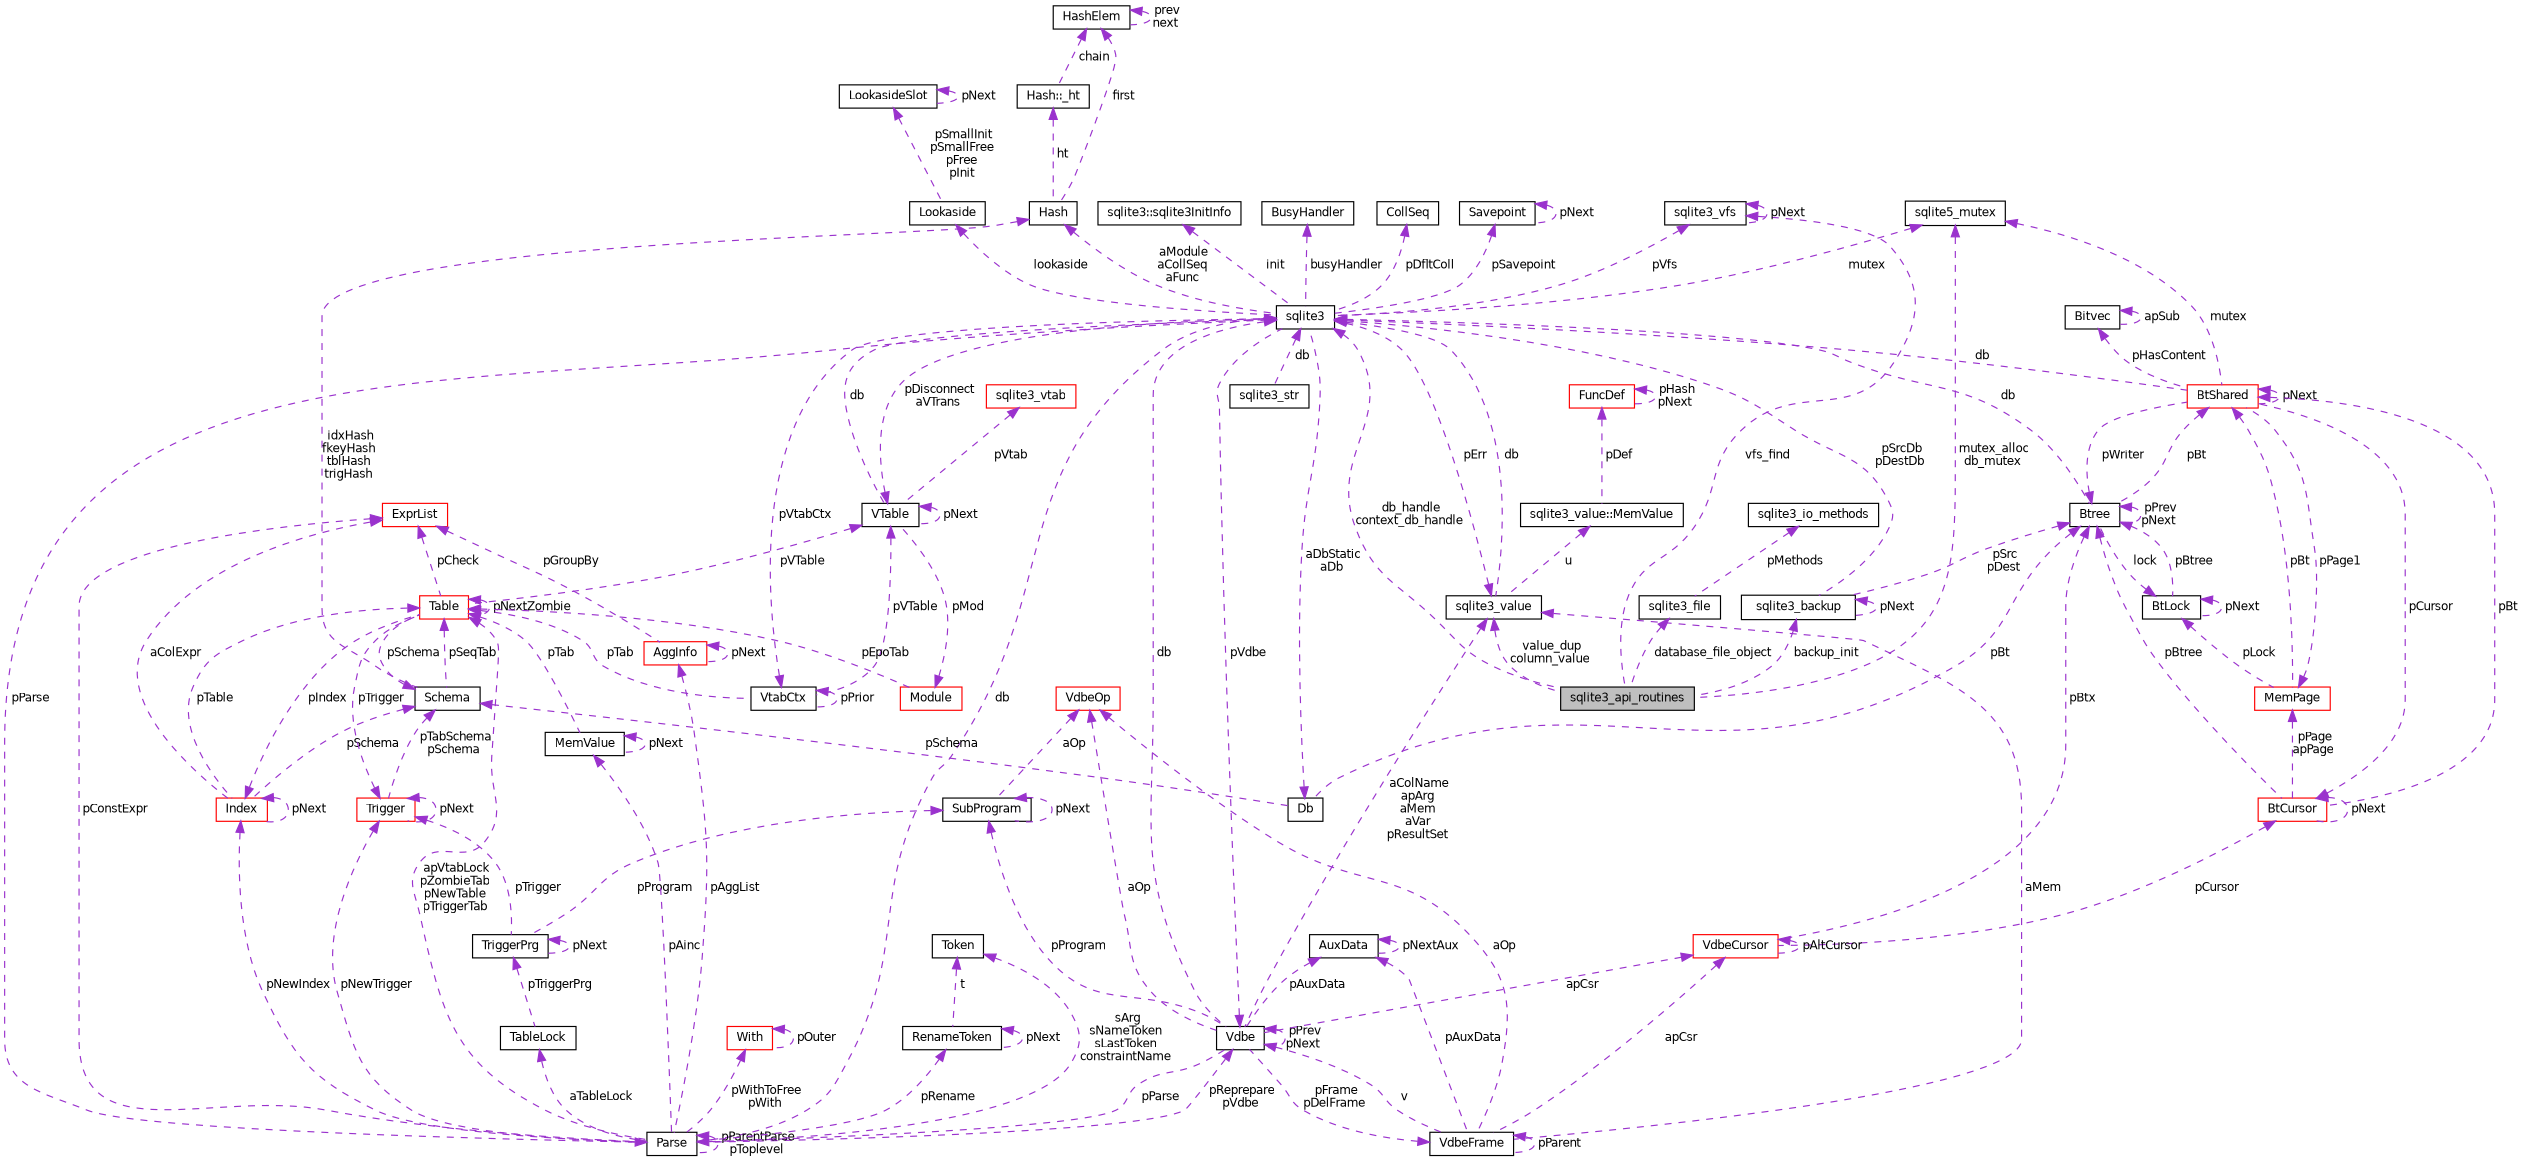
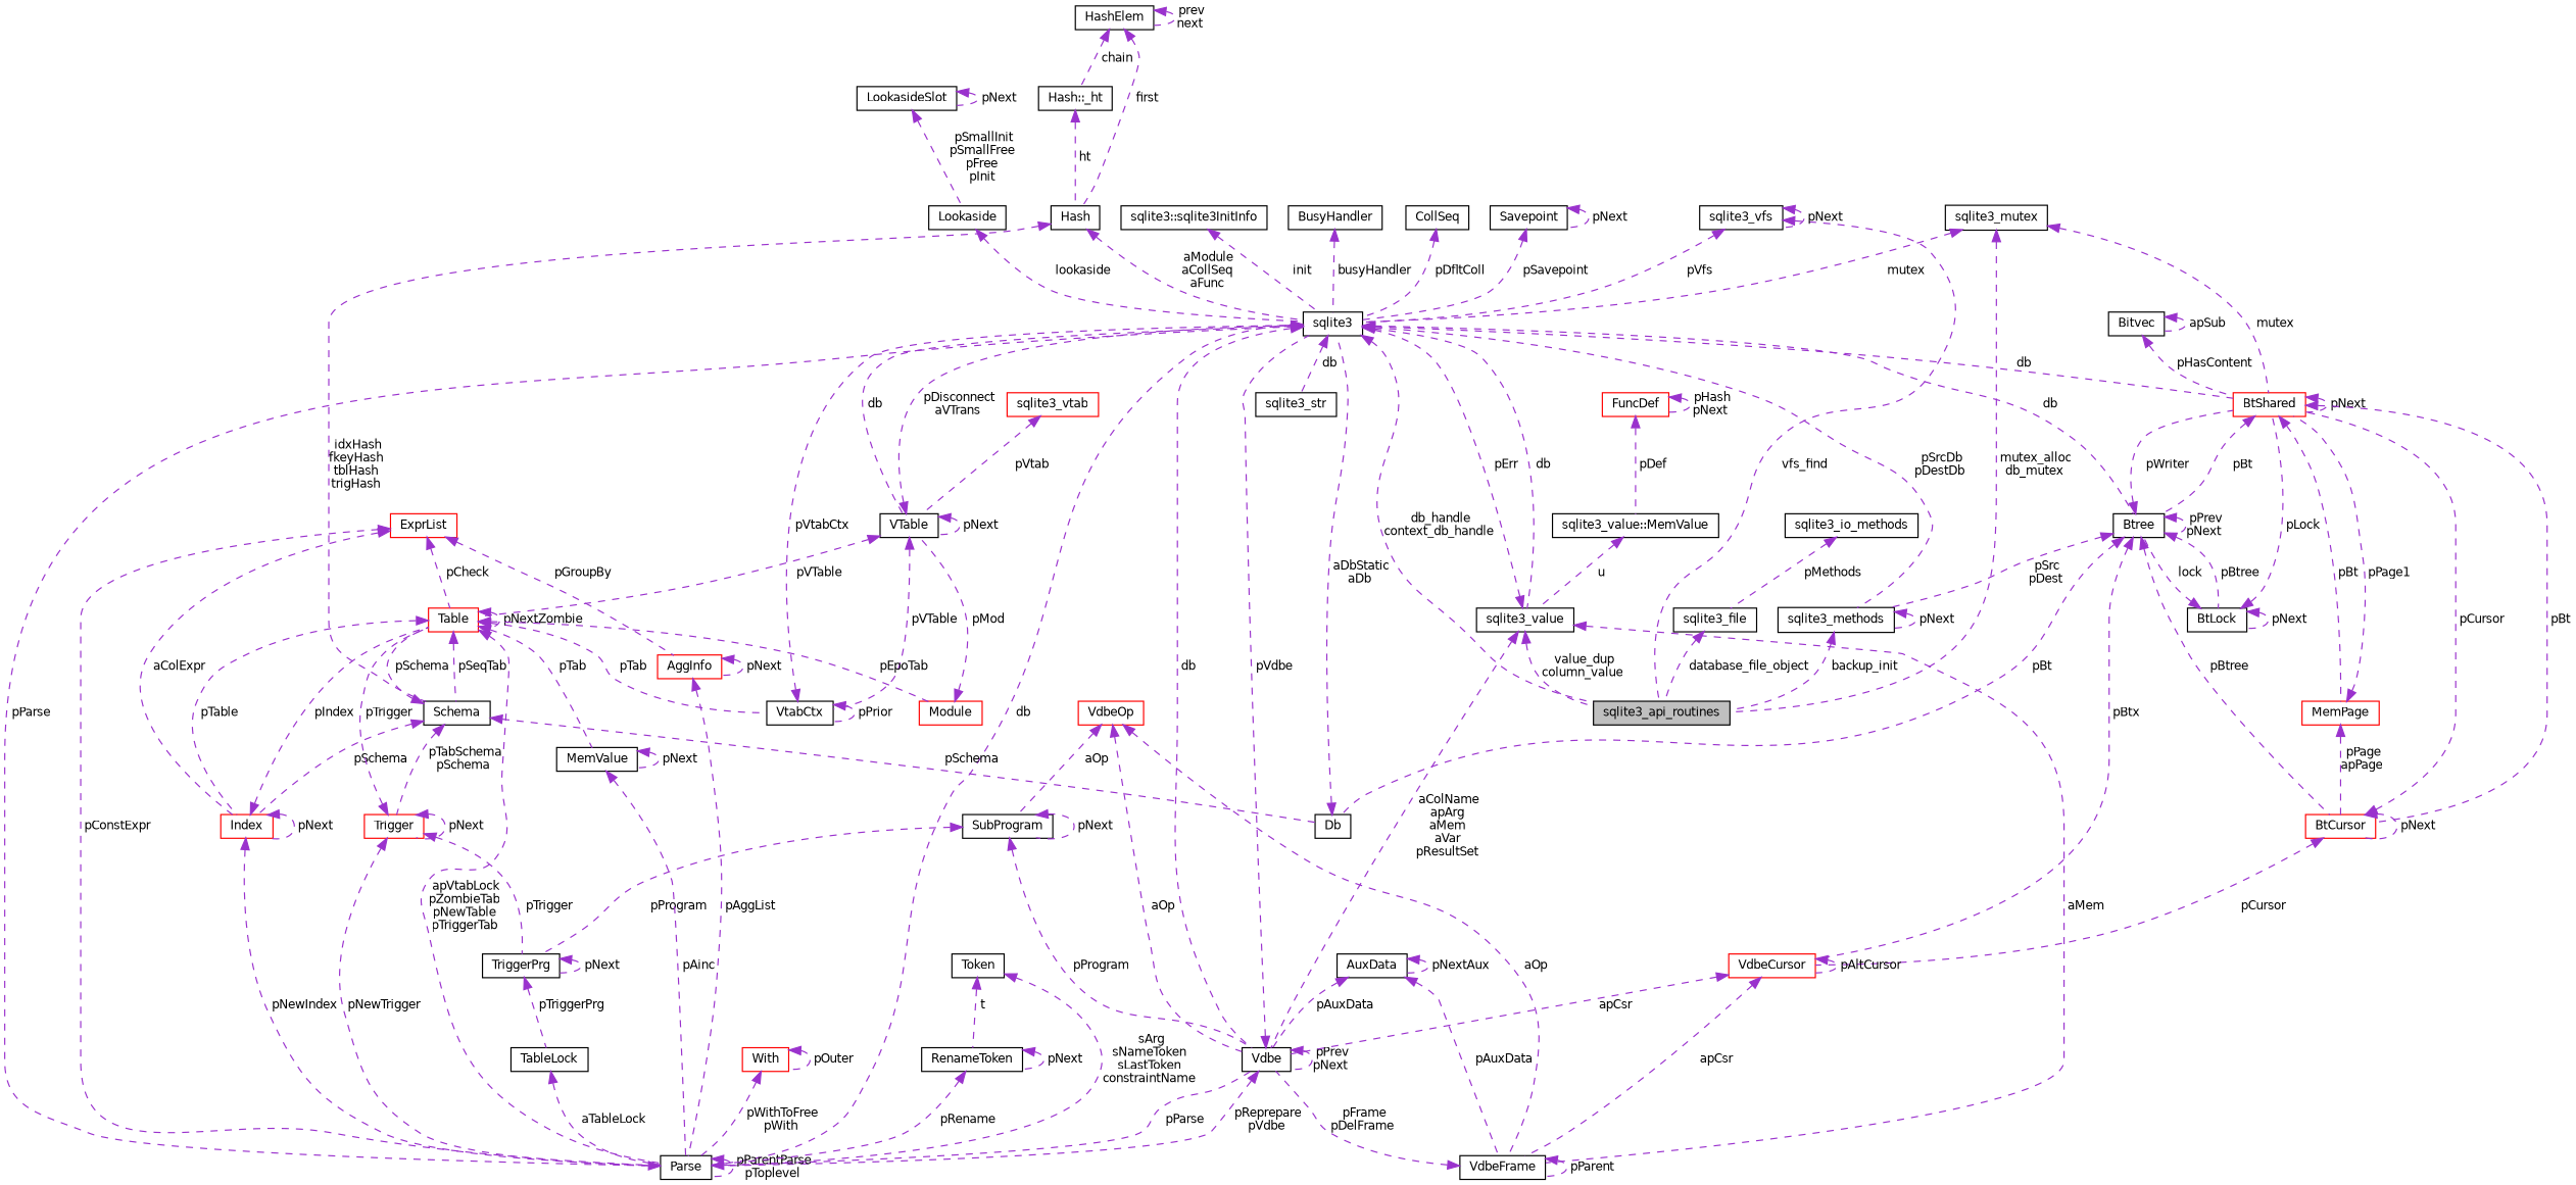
  digraph {
    node [color=black fillcolor=white fontname=Helvetica fontsize=10 shape=record style=filled]
    edge [color=darkorchid3 dir=back fontname=Helvetica fontsize=10 labelfontname=Helvetica labelfontsize=10 style=dashed]
    n1 [fillcolor=grey75 fontcolor=black height=0.2 label=sqlite3_api_routines width=0.4]
    n2 [height=0.2 label=sqlite3_str width=0.4]
    n3 [height=0.2 label=sqlite3 width=0.4]
    n4 [height=0.2 label=Vdbe width=0.4]
    n5 [height=0.2 label=sqlite3_value width=0.4]
    n6 [color=red height=0.2 label=BtShared width=0.4]
    n7 [height=0.2 label=Btree width=0.4]
    n8 [height=0.2 label=Parse width=0.4]
    n9 [height=0.2 label=VTable width=0.4]
-   n10 [height=0.2 label=sqlite3_backup width=0.4]
+   n10 [height=0.2 label=sqlite3_methods width=0.4]
    n11 [height=0.2 label=VdbeFrame width=0.4]
    n12 [color=red height=0.2 label=BtCursor width=0.4]
    n13 [color=red height=0.2 label=MemPage width=0.4]
    n14 [color=red height=0.2 label=VdbeCursor width=0.4]
    n15 [height=0.2 label=BtLock width=0.4]
    n16 [height=0.2 label=Db width=0.4]
    n17 [color=red height=0.2 label=Table width=0.4]
    n18 [height=0.2 label=VtabCtx width=0.4]
    n19 [height=0.2 label="sqlite3_value::MemValue" width=0.4]
    n20 [color=red height=0.2 label=FuncDef width=0.4]
    n21 [height=0.2 label=AuxData width=0.4]
    n22 [height=0.2 label=Bitvec width=0.4]
-   n23 [height=0.2 label=sqlite5_mutex width=0.4]
+   n23 [height=0.2 label=sqlite3_mutex width=0.4]
    n24 [color=red height=0.2 label=VdbeOp width=0.4]
    n25 [height=0.2 label=SubProgram width=0.4]
    n26 [height=0.2 label=TriggerPrg width=0.4]
    n27 [height=0.2 label=TableLock width=0.4]
    n28 [color=red height=0.2 label=AggInfo width=0.4]
    n29 [color=red height=0.2 label=ExprList width=0.4]
    n30 [color=red height=0.2 label=Index width=0.4]
    n31 [height=0.2 label=Schema width=0.4]
    n32 [color=red height=0.2 label=Module width=0.4]
    n33 [height=0.2 label=MemValue width=0.4]
    n34 [height=0.2 label=Token width=0.4]
    n35 [height=0.2 label=RenameToken width=0.4]
    n36 [color=red height=0.2 label=With width=0.4]
    n37 [color=red height=0.2 label=Trigger width=0.4]
    n38 [height=0.2 label=Hash width=0.4]
    n39 [height=0.2 label="Hash::_ht" width=0.4]
    n40 [height=0.2 label=HashElem width=0.4]
    n41 [color=red height=0.2 label=sqlite3_vtab width=0.4]
    n42 [height=0.2 label=Savepoint width=0.4]
    n43 [height=0.2 label=Lookaside width=0.4]
    n44 [height=0.2 label=LookasideSlot width=0.4]
    n45 [height=0.2 label=sqlite3_vfs width=0.4]
    n46 [height=0.2 label="sqlite3::sqlite3InitInfo" width=0.4]
    n47 [height=0.2 label=BusyHandler width=0.4]
    n48 [height=0.2 label=CollSeq width=0.4]
    n49 [height=0.2 label=sqlite3_file width=0.4]
    n50 [height=0.2 label=sqlite3_io_methods width=0.4]
    n3 -> n1 [label=" db_handle\ncontext_db_handle"]
    n3 -> n2 [label=" db"]
    n3 -> n4 [label=" db"]
    n3 -> n5 [label=" db"]
    n3 -> n6 [label=" db"]
    n3 -> n7 [label=" db"]
    n3 -> n8 [label=" db"]
    n3 -> n9 [label=" db"]
    n3 -> n10 [label=" pSrcDb\npDestDb"]
    n4 -> n3 [label=" pVdbe"]
    n4 -> n4 [label=" pPrev\npNext"]
    n4 -> n8 [label=" pReprepare\npVdbe"]
-   n4 -> n11 [label=" v"]
    n5 -> n1 [label=" value_dup\ncolumn_value"]
    n5 -> n3 [label=" pErr"]
    n5 -> n4 [label=" aColName\napArg\naMem\naVar\npResultSet"]
    n5 -> n11 [label=" aMem"]
    n6 -> n6 [label=" pNext"]
    n6 -> n7 [label=" pBt"]
    n6 -> n12 [label=" pBt"]
    n6 -> n13 [label=" pBt"]
    n7 -> n6 [label=" pWriter"]
    n7 -> n7 [label=" pPrev\npNext"]
    n7 -> n10 [label=" pSrc\npDest"]
    n7 -> n12 [label=" pBtree"]
    n7 -> n14 [label=" pBtx"]
    n7 -> n15 [label=" pBtree"]
    n7 -> n16 [label=" pBt"]
    n8 -> n3 [label=" pParse"]
    n8 -> n4 [label=" pParse"]
    n8 -> n8 [label=" pParentParse\npToplevel"]
    n9 -> n3 [label=" pDisconnect\naVTrans"]
    n9 -> n9 [label=" pNext"]
    n9 -> n17 [label=" pVTable"]
    n9 -> n18 [label=" pVTable"]
    n10 -> n1 [label=" backup_init"]
    n10 -> n10 [label=" pNext"]
    n11 -> n4 [label=" pFrame\npDelFrame"]
    n11 -> n11 [label=" pParent"]
    n12 -> n6 [label=" pCursor"]
    n12 -> n12 [label=" pNext"]
    n12 -> n14 [label=" pCursor"]
    n13 -> n6 [label=" pPage1"]
    n13 -> n12 [label=" pPage\napPage"]
    n14 -> n4 [label=" apCsr"]
    n14 -> n11 [label=" apCsr"]
    n14 -> n14 [label=" pAltCursor"]
-   n15 -> n13 [label=" pLock"]
+   n15 -> n6 [label=" pLock"]
    n15 -> n7 [label=" lock"]
    n15 -> n15 [label=" pNext"]
    n16 -> n3 [label=" aDbStatic\naDb"]
    n17 -> n8 [label=" apVtabLock\npZombieTab\npNewTable\npTriggerTab"]
    n17 -> n17 [label=" pNextZombie"]
    n17 -> n18 [label=" pTab"]
    n17 -> n30 [label=" pTable"]
    n17 -> n31 [label=" pSeqTab"]
    n17 -> n32 [label=" pEpoTab"]
    n17 -> n33 [label=" pTab"]
    n18 -> n3 [label=" pVtabCtx"]
    n18 -> n18 [label=" pPrior"]
    n19 -> n5 [label=" u"]
    n20 -> n19 [label=" pDef"]
    n20 -> n20 [label=" pHash\npNext"]
    n21 -> n4 [label=" pAuxData"]
    n21 -> n11 [label=" pAuxData"]
    n21 -> n21 [label=" pNextAux"]
    n22 -> n6 [label=" pHasContent"]
    n22 -> n22 [label=" apSub"]
    n23 -> n1 [label=" mutex_alloc\ndb_mutex"]
    n23 -> n3 [label=" mutex"]
    n23 -> n6 [label=" mutex"]
    n24 -> n4 [label=" aOp"]
    n24 -> n11 [label=" aOp"]
    n24 -> n25 [label=" aOp"]
    n25 -> n4 [label=" pProgram"]
    n25 -> n25 [label=" pNext"]
    n25 -> n26 [label=" pProgram"]
    n26 -> n26 [label=" pNext"]
    n26 -> n27 [label=" pTriggerPrg"]
    n27 -> n8 [label=" aTableLock"]
    n28 -> n8 [label=" pAggList"]
    n28 -> n28 [label=" pNext"]
    n29 -> n8 [label=" pConstExpr"]
    n29 -> n17 [label=" pCheck"]
    n29 -> n28 [label=" pGroupBy"]
    n29 -> n30 [label=" aColExpr"]
    n30 -> n8 [label=" pNewIndex"]
    n30 -> n17 [label=" pIndex"]
    n30 -> n30 [label=" pNext"]
    n31 -> n16 [label=" pSchema"]
    n31 -> n17 [label=" pSchema"]
    n31 -> n30 [label=" pSchema"]
    n31 -> n37 [label=" pTabSchema\npSchema"]
    n32 -> n9 [label=" pMod"]
    n33 -> n8 [label=" pAinc"]
    n33 -> n33 [label=" pNext"]
    n34 -> n8 [label=" sArg\nsNameToken\nsLastToken\nconstraintName"]
    n34 -> n35 [label=" t"]
    n35 -> n8 [label=" pRename"]
    n35 -> n35 [label=" pNext"]
    n36 -> n8 [label=" pWithToFree\npWith"]
    n36 -> n36 [label=" pOuter"]
    n37 -> n8 [label=" pNewTrigger"]
    n37 -> n17 [label=" pTrigger"]
    n37 -> n26 [label=" pTrigger"]
    n37 -> n37 [label=" pNext"]
    n38 -> n3 [label=" aModule\naCollSeq\naFunc"]
    n38 -> n31 [label=" idxHash\nfkeyHash\ntblHash\ntrigHash"]
    n39 -> n38 [label=" ht"]
    n40 -> n38 [label=" first"]
    n40 -> n39 [label=" chain"]
    n40 -> n40 [label=" prev\nnext"]
    n41 -> n9 [label=" pVtab"]
    n42 -> n3 [label=" pSavepoint"]
    n42 -> n42 [label=" pNext"]
    n43 -> n3 [label=" lookaside"]
    n44 -> n43 [label=" pSmallInit\npSmallFree\npFree\npInit"]
    n44 -> n44 [label=" pNext"]
    n45 -> n1 [label=" vfs_find"]
    n45 -> n3 [label=" pVfs"]
    n45 -> n45 [label=" pNext"]
    n46 -> n3 [label=" init"]
    n47 -> n3 [label=" busyHandler"]
    n48 -> n3 [label=" pDfltColl"]
    n49 -> n1 [label=" database_file_object"]
    n50 -> n49 [label=" pMethods"]
  }
